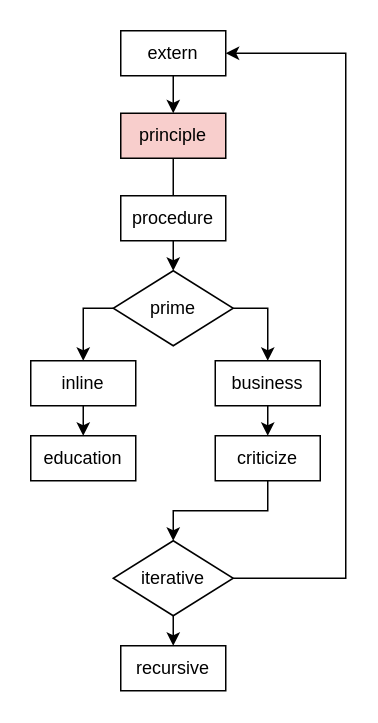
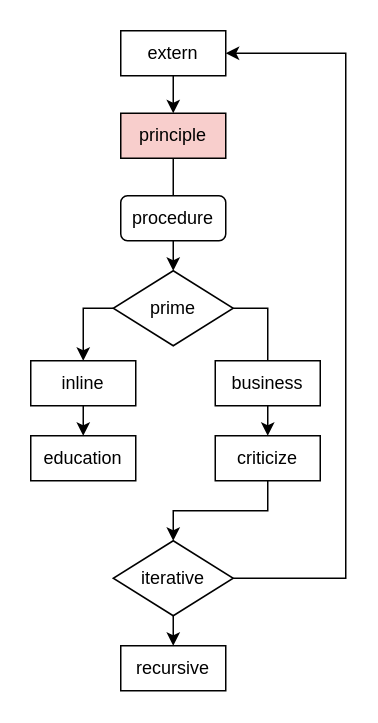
  <mxCell id="0" />
  <mxCell id="1" parent="0" />
  <mxCell id="2" style="edgeStyle=orthogonalEdgeStyle;rounded=0;orthogonalLoop=1;jettySize=auto;html=1;exitX=0.5;exitY=1;exitDx=0;exitDy=0;entryX=0.5;entryY=0;entryDx=0;entryDy=0;shadow=0;" parent="1" source="3" target="21" edge="1"><mxGeometry relative="1" as="geometry" /></mxCell>
  <mxCell id="3" value="extern" style="rounded=0;whiteSpace=wrap;html=1;shadow=0;" parent="1" vertex="1"><mxGeometry x="80" y="20" width="70" height="30" as="geometry" /></mxCell>
  <mxCell id="4" style="edgeStyle=orthogonalEdgeStyle;rounded=0;orthogonalLoop=1;jettySize=auto;html=1;exitX=0.5;exitY=1;exitDx=0;exitDy=0;entryX=0.5;entryY=0;entryDx=0;entryDy=0;shadow=0;" parent="1" source="5" target="8" edge="1"><mxGeometry relative="1" as="geometry" /></mxCell>
- <mxCell id="5" value="procedure" style="rounded=0;whiteSpace=wrap;html=1;shadow=0;" parent="1" vertex="1"><mxGeometry x="80" y="130" width="70" height="30" as="geometry" /></mxCell>
+ <mxCell id="5" value="procedure" style="whiteSpace=wrap;html=1;shadow=0;rounded=1;" parent="1" vertex="1"><mxGeometry x="80" y="130" width="70" height="30" as="geometry" /></mxCell>
  <mxCell id="6" style="edgeStyle=orthogonalEdgeStyle;rounded=0;orthogonalLoop=1;jettySize=auto;html=1;exitX=0;exitY=0.5;exitDx=0;exitDy=0;shadow=0;" parent="1" source="8" target="10" edge="1"><mxGeometry relative="1" as="geometry" /></mxCell>
- <mxCell id="7" style="edgeStyle=orthogonalEdgeStyle;rounded=0;orthogonalLoop=1;jettySize=auto;html=1;exitX=1;exitY=0.5;exitDx=0;exitDy=0;entryX=0.5;entryY=0;entryDx=0;entryDy=0;shadow=0;" parent="1" source="8" target="13" edge="1"><mxGeometry relative="1" as="geometry" /></mxCell>
+ <mxCell id="7" style="edgeStyle=orthogonalEdgeStyle;rounded=0;orthogonalLoop=1;jettySize=auto;html=1;exitX=1;exitY=0.5;exitDx=0;exitDy=0;entryX=0.5;entryY=0;entryDx=0;entryDy=0;shadow=0;endArrow=none;" parent="1" source="8" target="13" edge="1"><mxGeometry relative="1" as="geometry" /></mxCell>
  <mxCell id="8" value="prime" style="rhombus;whiteSpace=wrap;html=1;shadow=0;" parent="1" vertex="1"><mxGeometry x="75" y="180" width="80" height="50" as="geometry" /></mxCell>
  <mxCell id="9" style="edgeStyle=orthogonalEdgeStyle;rounded=0;orthogonalLoop=1;jettySize=auto;html=1;exitX=0.5;exitY=1;exitDx=0;exitDy=0;entryX=0.5;entryY=0;entryDx=0;entryDy=0;shadow=0;" parent="1" source="10" target="11" edge="1"><mxGeometry relative="1" as="geometry" /></mxCell>
  <mxCell id="10" value="inline" style="rounded=0;whiteSpace=wrap;html=1;shadow=0;" parent="1" vertex="1"><mxGeometry x="20" y="240" width="70" height="30" as="geometry" /></mxCell>
  <mxCell id="11" value="education" style="rounded=0;whiteSpace=wrap;html=1;shadow=0;" parent="1" vertex="1"><mxGeometry x="20" y="290" width="70" height="30" as="geometry" /></mxCell>
  <mxCell id="12" style="edgeStyle=orthogonalEdgeStyle;rounded=0;orthogonalLoop=1;jettySize=auto;html=1;exitX=0.5;exitY=1;exitDx=0;exitDy=0;entryX=0.5;entryY=0;entryDx=0;entryDy=0;shadow=0;" parent="1" source="13" target="15" edge="1"><mxGeometry relative="1" as="geometry" /></mxCell>
  <mxCell id="13" value="business" style="rounded=0;whiteSpace=wrap;html=1;shadow=0;" parent="1" vertex="1"><mxGeometry x="143" y="240" width="70" height="30" as="geometry" /></mxCell>
  <mxCell id="14" style="edgeStyle=orthogonalEdgeStyle;rounded=0;orthogonalLoop=1;jettySize=auto;html=1;entryX=0.5;entryY=0;entryDx=0;entryDy=0;shadow=0;" parent="1" source="15" target="18" edge="1"><mxGeometry relative="1" as="geometry" /></mxCell>
  <mxCell id="15" value="criticize" style="rounded=0;whiteSpace=wrap;html=1;shadow=0;" parent="1" vertex="1"><mxGeometry x="143" y="290" width="70" height="30" as="geometry" /></mxCell>
  <mxCell id="16" style="edgeStyle=orthogonalEdgeStyle;rounded=0;orthogonalLoop=1;jettySize=auto;html=1;exitX=0.5;exitY=1;exitDx=0;exitDy=0;entryX=0.5;entryY=0;entryDx=0;entryDy=0;shadow=0;" parent="1" source="18" target="19" edge="1"><mxGeometry relative="1" as="geometry" /></mxCell>
  <mxCell id="17" style="edgeStyle=orthogonalEdgeStyle;rounded=0;orthogonalLoop=1;jettySize=auto;html=1;exitX=1;exitY=0.5;exitDx=0;exitDy=0;entryX=1;entryY=0.5;entryDx=0;entryDy=0;shadow=0;" parent="1" source="18" target="3" edge="1"><mxGeometry relative="1" as="geometry"><Array as="points"><mxPoint x="230" y="385" /><mxPoint x="230" y="35" /></Array></mxGeometry></mxCell>
  <mxCell id="18" value="iterative" style="rhombus;whiteSpace=wrap;html=1;shadow=0;" parent="1" vertex="1"><mxGeometry x="75" y="360" width="80" height="50" as="geometry" /></mxCell>
  <mxCell id="19" value="recursive" style="rounded=0;whiteSpace=wrap;html=1;shadow=0;" parent="1" vertex="1"><mxGeometry x="80" y="430" width="70" height="30" as="geometry" /></mxCell>
  <mxCell id="20" style="edgeStyle=orthogonalEdgeStyle;rounded=0;orthogonalLoop=1;jettySize=auto;html=1;exitX=0.5;exitY=1;exitDx=0;exitDy=0;entryX=0.5;entryY=0;entryDx=0;entryDy=0;shadow=0;endArrow=none;" parent="1" source="21" target="5" edge="1"><mxGeometry relative="1" as="geometry" /></mxCell>
  <mxCell id="21" value="principle" style="rounded=0;whiteSpace=wrap;html=1;shadow=0;fillColor=#f8cecc;" parent="1" vertex="1"><mxGeometry x="80" y="75" width="70" height="30" as="geometry" /></mxCell>
